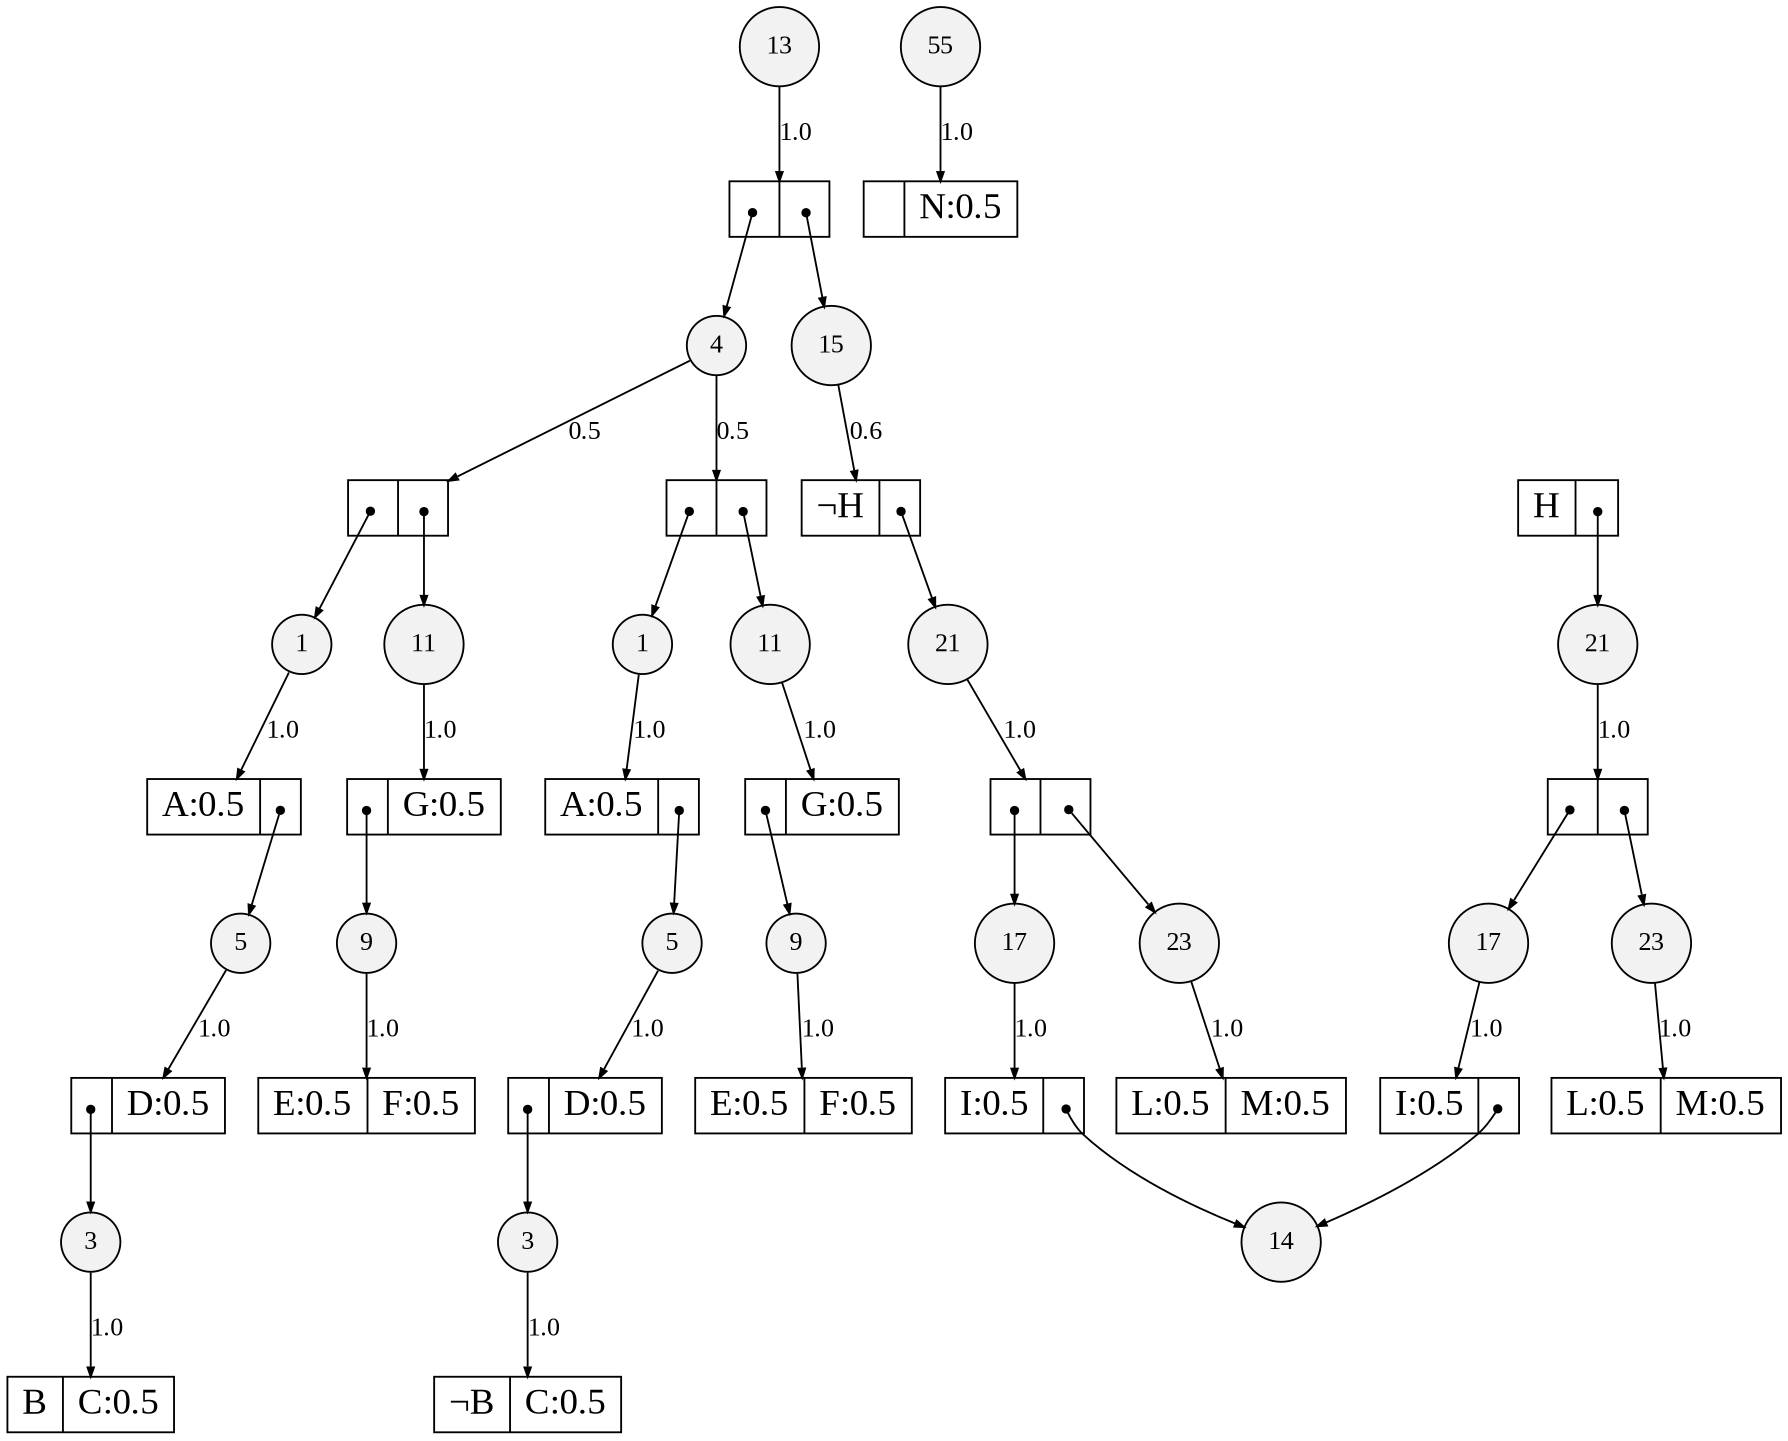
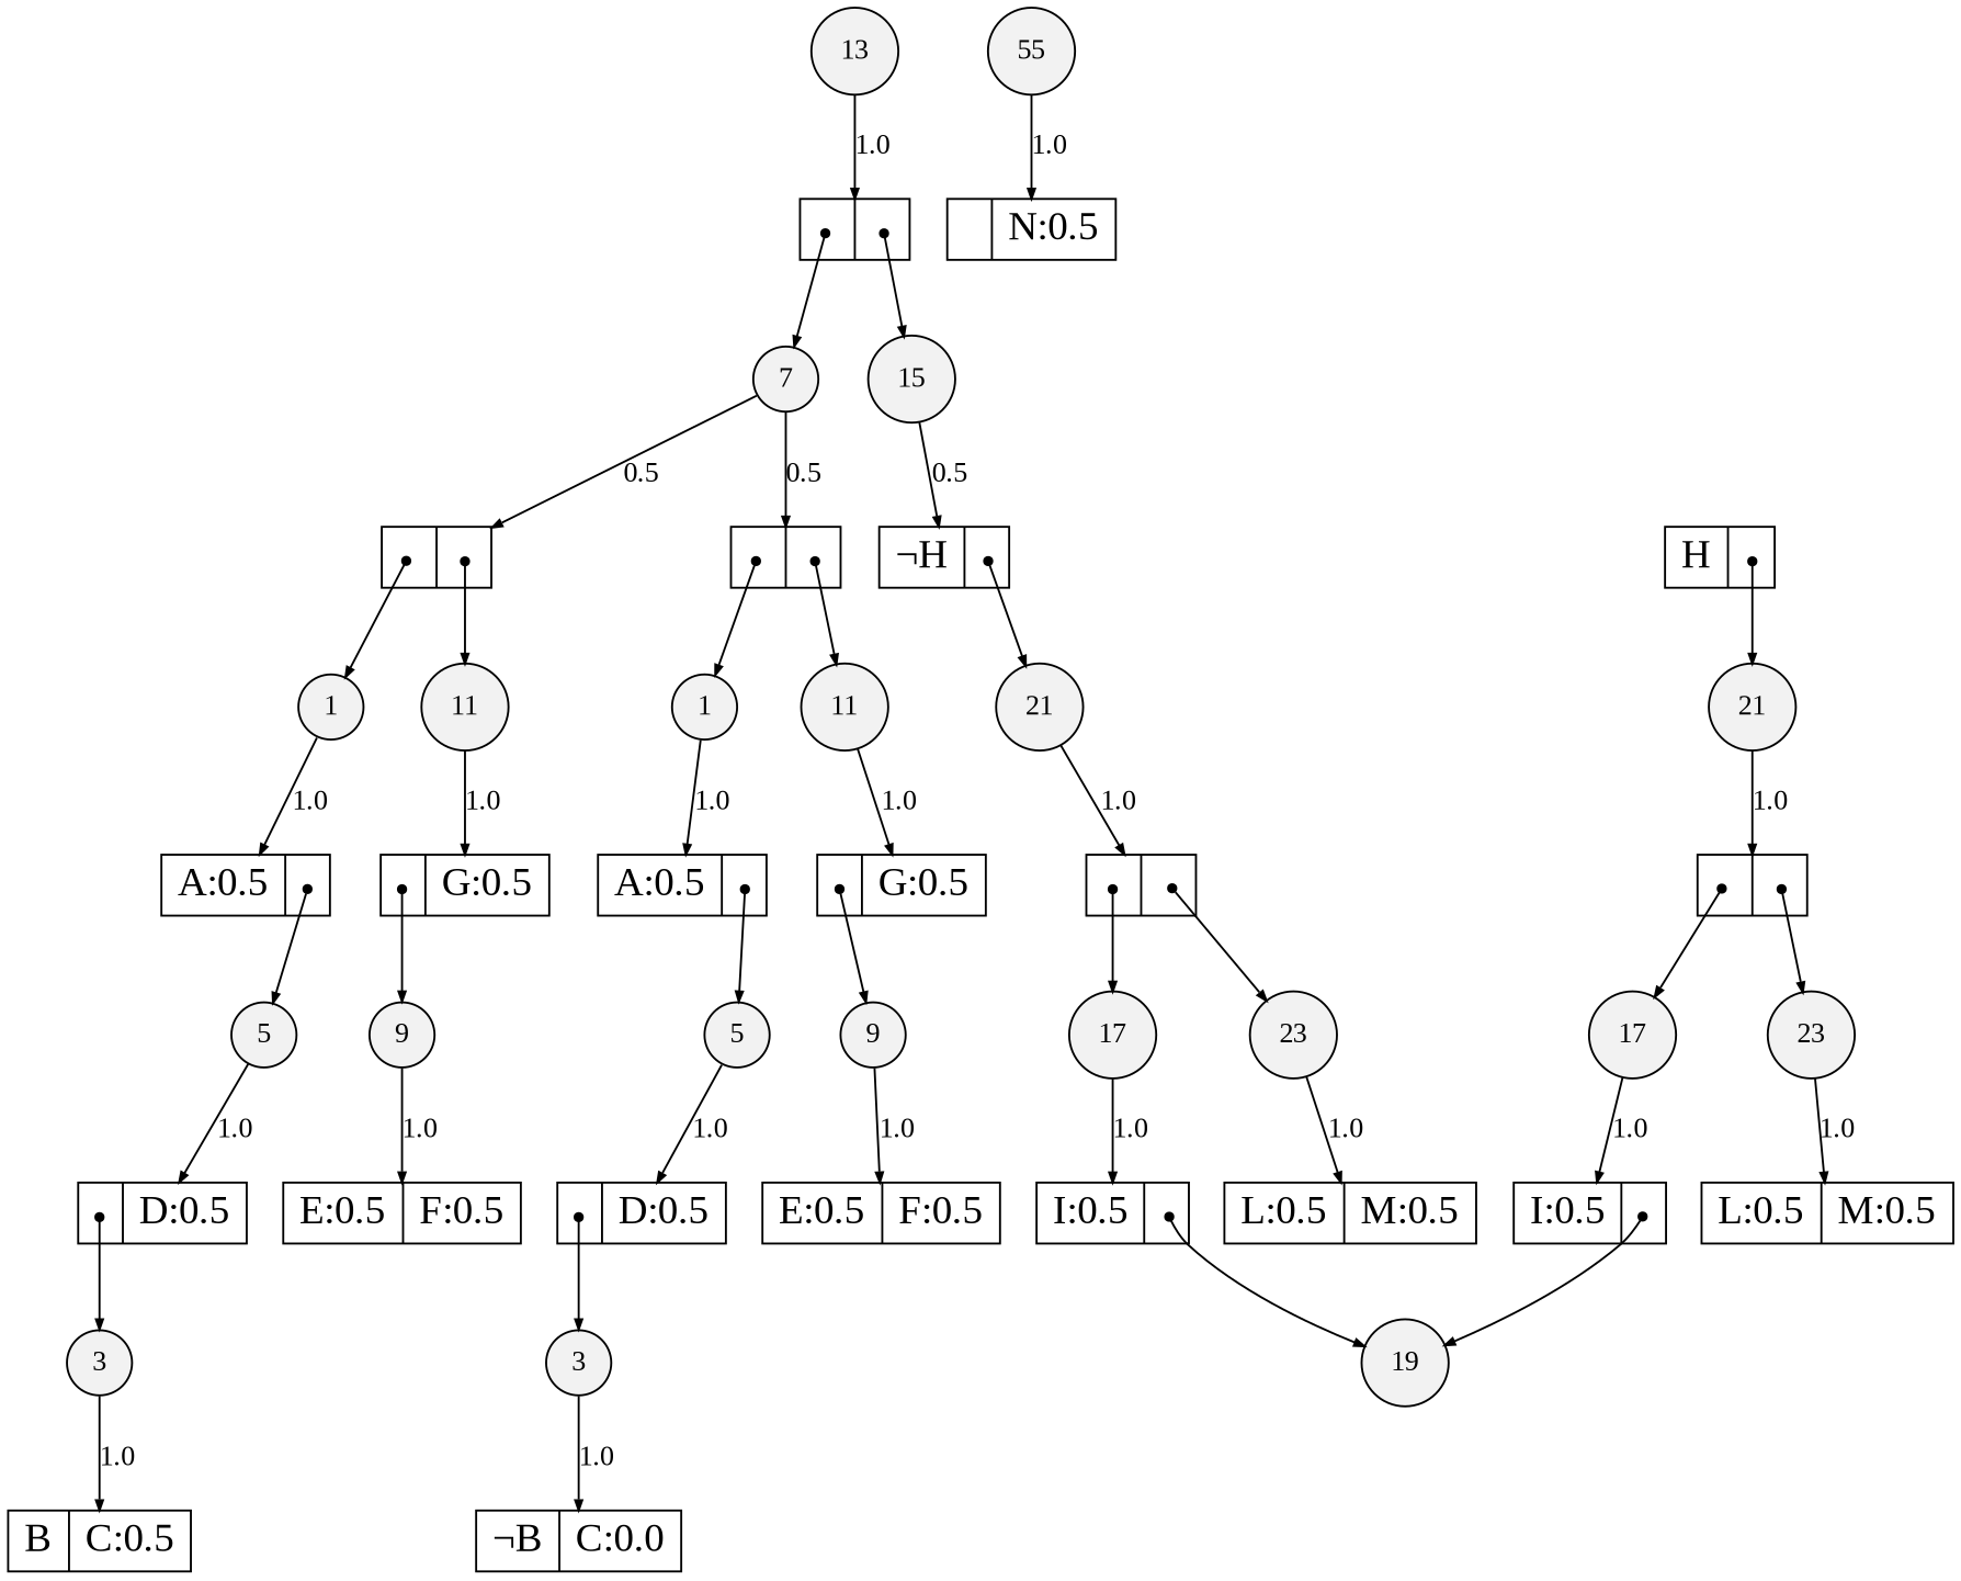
  digraph {
    fontname="Liberation Serif"
    node [fillcolor=white fontname="Liberation Serif" shape=record style=filled fixedsize=false fontsize=20]
    edge [arrowsize=.50 fontname="Liberation Serif"]
-   n1 [fillcolor=gray95 height=.25 label=14 shape=circle width=.25 fixedsize="" fontsize=""]
+   n1 [fillcolor=gray95 height=.25 label=19 shape=circle width=.25 fixedsize="" fontsize=""]
    n2 [fillcolor=gray95 height=.25 label=3 shape=circle width=.25 fixedsize="" fontsize=""]
-   n3 [height=.30 label="<L>&not;B|<R>C:0.5"]
+   n3 [height=.30 label="<L>&not;B|<R>C:0.0"]
    n4 [fillcolor=gray95 height=.25 label=3 shape=circle width=.25 fixedsize="" fontsize=""]
    n5 [height=.30 label="<L>B|<R>C:0.5"]
    n6 [fillcolor=gray95 height=.25 label=23 shape=circle width=.25 fixedsize="" fontsize=""]
    n7 [height=.30 label="<L>L:0.5|<R>M:0.5"]
    n8 [fillcolor=gray95 height=.25 label=17 shape=circle width=.25 fixedsize="" fontsize=""]
    n9 [height=.30 label="<L>I:0.5|<R>"]
    n10 [fillcolor=gray95 height=.25 label=23 shape=circle width=.25 fixedsize="" fontsize=""]
    n11 [height=.30 label="<L>L:0.5|<R>M:0.5"]
    n12 [fillcolor=gray95 height=.25 label=17 shape=circle width=.25 fixedsize="" fontsize=""]
    n13 [height=.30 label="<L>I:0.5|<R>"]
    n14 [fillcolor=gray95 height=.25 label=9 shape=circle width=.25 fixedsize="" fontsize=""]
    n15 [height=.30 label="<L>E:0.5|<R>F:0.5"]
    n16 [fillcolor=gray95 height=.25 label=5 shape=circle width=.25 fixedsize="" fontsize=""]
    n17 [height=.30 label="<L>|<R>D:0.5"]
    n18 [fillcolor=gray95 height=.25 label=9 shape=circle width=.25 fixedsize="" fontsize=""]
    n19 [height=.30 label="<L>E:0.5|<R>F:0.5"]
    n20 [fillcolor=gray95 height=.25 label=5 shape=circle width=.25 fixedsize="" fontsize=""]
    n21 [height=.30 label="<L>|<R>D:0.5"]
    n22 [fillcolor=gray95 height=.25 label=21 shape=circle width=.25 fixedsize="" fontsize=""]
    n23 [height=.30 label="<L>|<R>"]
    n24 [fillcolor=gray95 height=.25 label=21 shape=circle width=.25 fixedsize="" fontsize=""]
    n25 [height=.30 label="<L>|<R>"]
    n26 [fillcolor=gray95 height=.25 label=11 shape=circle width=.25 fixedsize="" fontsize=""]
    n27 [height=.30 label="<L>|<R>G:0.5"]
    n28 [fillcolor=gray95 height=.25 label=1 shape=circle width=.25 fixedsize="" fontsize=""]
    n29 [height=.30 label="<L>A:0.5|<R>"]
    n30 [fillcolor=gray95 height=.25 label=11 shape=circle width=.25 fixedsize="" fontsize=""]
    n31 [height=.30 label="<L>|<R>G:0.5"]
    n32 [fillcolor=gray95 height=.25 label=1 shape=circle width=.25 fixedsize="" fontsize=""]
    n33 [height=.30 label="<L>A:0.5|<R>"]
    n34 [fillcolor=gray95 height=.25 label=15 shape=circle width=.25 fixedsize="" fontsize=""]
    n35 [height=.30 label="<L>&not;H|<R>"]
    n36 [height=.30 label="<L>H|<R>"]
-   n37 [fillcolor=gray95 height=.25 label=4 shape=circle width=.25 fixedsize="" fontsize=""]
+   n37 [fillcolor=gray95 height=.25 label=7 shape=circle width=.25 fixedsize="" fontsize=""]
    n38 [height=.30 label="<L>|<R>"]
    n39 [height=.30 label="<L>|<R>"]
    n40 [fillcolor=gray95 height=.25 label=13 shape=circle width=.25 fixedsize="" fontsize=""]
    n41 [height=.30 label="<L>|<R>"]
    n42 [fillcolor=gray95 height=.25 label=55 shape=circle width=.25 fixedsize="" fontsize=""]
    n43 [height=.30 label="<L>|<R>N:0.5"]
    n2 -> n3 [label=1.0]
    n4 -> n5 [label=1.0]
    n6 -> n7 [label=1.0]
    n8 -> n9 [label=1.0]
    n9 -> n1 [arrowtail=dot dir=both tailclip=false tailport="R:c"]
    n10 -> n11 [label=1.0]
    n12 -> n13 [label=1.0]
    n13 -> n1 [arrowtail=dot dir=both tailclip=false tailport="R:c"]
    n14 -> n15 [label=1.0]
    n16 -> n17 [label=1.0]
    n17 -> n2 [arrowtail=dot dir=both tailclip=false tailport="L:c"]
    n18 -> n19 [label=1.0]
    n20 -> n21 [label=1.0]
    n21 -> n4 [arrowtail=dot dir=both tailclip=false tailport="L:c"]
    n22 -> n23 [label=1.0]
    n23 -> n6 [arrowtail=dot dir=both tailclip=false tailport="R:c"]
    n23 -> n8 [arrowtail=dot dir=both tailclip=false tailport="L:c"]
    n24 -> n25 [label=1.0]
    n25 -> n10 [arrowtail=dot dir=both tailclip=false tailport="R:c"]
    n25 -> n12 [arrowtail=dot dir=both tailclip=false tailport="L:c"]
    n26 -> n27 [label=1.0]
    n27 -> n14 [arrowtail=dot dir=both tailclip=false tailport="L:c"]
    n28 -> n29 [label=1.0]
    n29 -> n16 [arrowtail=dot dir=both tailclip=false tailport="R:c"]
    n30 -> n31 [label=1.0]
    n31 -> n18 [arrowtail=dot dir=both tailclip=false tailport="L:c"]
    n32 -> n33 [label=1.0]
    n33 -> n20 [arrowtail=dot dir=both tailclip=false tailport="R:c"]
-   n34 -> n35 [label=0.6]
+   n34 -> n35 [label=0.5]
    n35 -> n22 [arrowtail=dot dir=both tailclip=false tailport="R:c"]
    n36 -> n24 [arrowtail=dot dir=both tailclip=false tailport="R:c"]
    n37 -> n38 [label=0.5]
    n37 -> n39 [label=0.5]
    n38 -> n30 [arrowtail=dot dir=both tailclip=false tailport="R:c"]
    n38 -> n32 [arrowtail=dot dir=both tailclip=false tailport="L:c"]
    n39 -> n26 [arrowtail=dot dir=both tailclip=false tailport="R:c"]
    n39 -> n28 [arrowtail=dot dir=both tailclip=false tailport="L:c"]
    n40 -> n41 [label=1.0]
    n41 -> n34 [arrowtail=dot dir=both tailclip=false tailport="R:c"]
    n41 -> n37 [arrowtail=dot dir=both tailclip=false tailport="L:c"]
    n42 -> n43 [label=1.0]
  }
